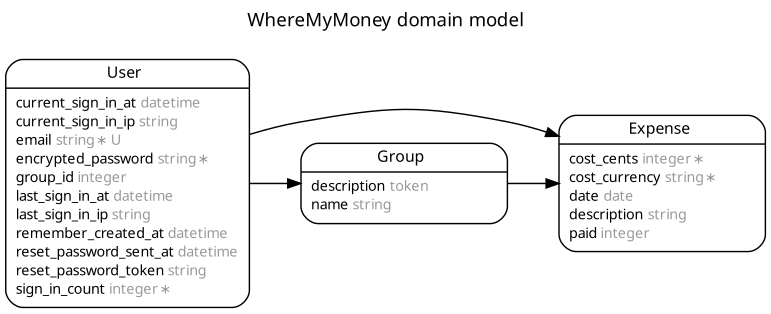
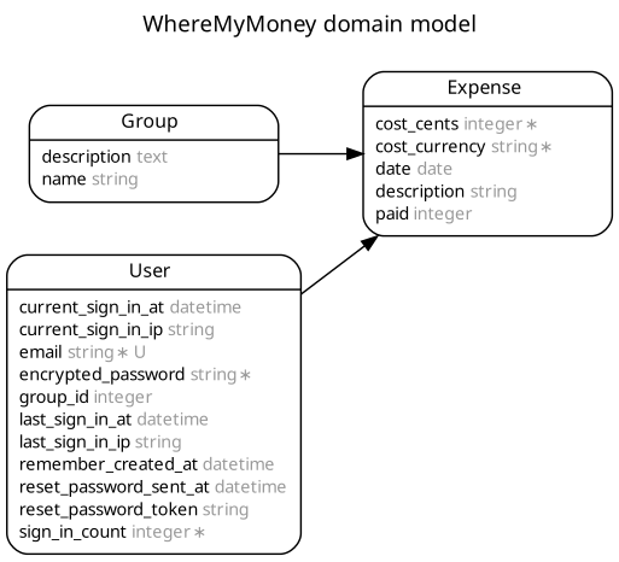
  digraph {
    concentrate=true
    fontname="Arial BoldMT"
    fontsize=13
    label="WhereMyMoney domain model\n\n"
    labelloc=t
    nodesep=0.4
    rankdir=LR
    ranksep=0.5
    node [fontname=ArialMT fontsize=10 margin="0.07,0.05" penwidth=1.0 shape=Mrecord]
    edge [arrowhead=normal arrowsize=0.9 arrowtail=none dir=both fontname=ArialMT fontsize=7 labelangle=32 labeldistance=1.8 penwidth=1.0 weight=2]
    n1 [label=<<table border="0" align="center" cellspacing="0.5" cellpadding="0" width="134">   <tr><td align="center" valign="bottom" width="130"><font face="Arial BoldMT" point-size="11">Expense</font></td></tr> </table> | <table border="0" align="left" cellspacing="2" cellpadding="0" width="134">   <tr><td align="left" width="130" port="cost_cents">cost_cents <font face="Arial ItalicMT" color="grey60">integer ∗</font></td></tr>   <tr><td align="left" width="130" port="cost_currency">cost_currency <font face="Arial ItalicMT" color="grey60">string ∗</font></td></tr>   <tr><td align="left" width="130" port="date">date <font face="Arial ItalicMT" color="grey60">date</font></td></tr>   <tr><td align="left" width="130" port="description">description <font face="Arial ItalicMT" color="grey60">string</font></td></tr>   <tr><td align="left" width="130" port="paid">paid <font face="Arial ItalicMT" color="grey60">integer</font></td></tr> </table> >]
-   n2 [label=<<table border="0" align="center" cellspacing="0.5" cellpadding="0" width="134">   <tr><td align="center" valign="bottom" width="130"><font face="Arial BoldMT" point-size="11">Group</font></td></tr> </table> | <table border="0" align="left" cellspacing="2" cellpadding="0" width="134">   <tr><td align="left" width="130" port="description">description <font face="Arial ItalicMT" color="grey60">token</font></td></tr>   <tr><td align="left" width="130" port="name">name <font face="Arial ItalicMT" color="grey60">string</font></td></tr> </table> >]
+   n2 [label=<<table border="0" align="center" cellspacing="0.5" cellpadding="0" width="134">   <tr><td align="center" valign="bottom" width="130"><font face="Arial BoldMT" point-size="11">Group</font></td></tr> </table> | <table border="0" align="left" cellspacing="2" cellpadding="0" width="134">   <tr><td align="left" width="130" port="description">description <font face="Arial ItalicMT" color="grey60">text</font></td></tr>   <tr><td align="left" width="130" port="name">name <font face="Arial ItalicMT" color="grey60">string</font></td></tr> </table> >]
    n3 [label=<<table border="0" align="center" cellspacing="0.5" cellpadding="0" width="134">   <tr><td align="center" valign="bottom" width="130"><font face="Arial BoldMT" point-size="11">User</font></td></tr> </table> | <table border="0" align="left" cellspacing="2" cellpadding="0" width="134">   <tr><td align="left" width="130" port="current_sign_in_at">current_sign_in_at <font face="Arial ItalicMT" color="grey60">datetime</font></td></tr>   <tr><td align="left" width="130" port="current_sign_in_ip">current_sign_in_ip <font face="Arial ItalicMT" color="grey60">string</font></td></tr>   <tr><td align="left" width="130" port="email">email <font face="Arial ItalicMT" color="grey60">string ∗ U</font></td></tr>   <tr><td align="left" width="130" port="encrypted_password">encrypted_password <font face="Arial ItalicMT" color="grey60">string ∗</font></td></tr>   <tr><td align="left" width="130" port="group_id">group_id <font face="Arial ItalicMT" color="grey60">integer</font></td></tr>   <tr><td align="left" width="130" port="last_sign_in_at">last_sign_in_at <font face="Arial ItalicMT" color="grey60">datetime</font></td></tr>   <tr><td align="left" width="130" port="last_sign_in_ip">last_sign_in_ip <font face="Arial ItalicMT" color="grey60">string</font></td></tr>   <tr><td align="left" width="130" port="remember_created_at">remember_created_at <font face="Arial ItalicMT" color="grey60">datetime</font></td></tr>   <tr><td align="left" width="130" port="reset_password_sent_at">reset_password_sent_at <font face="Arial ItalicMT" color="grey60">datetime</font></td></tr>   <tr><td align="left" width="130" port="reset_password_token">reset_password_token <font face="Arial ItalicMT" color="grey60">string</font></td></tr>   <tr><td align="left" width="130" port="sign_in_count">sign_in_count <font face="Arial ItalicMT" color="grey60">integer ∗</font></td></tr> </table> >]
    n2 -> n1
    n3 -> n1 [weight=1]
-   n3 -> n2
  }
